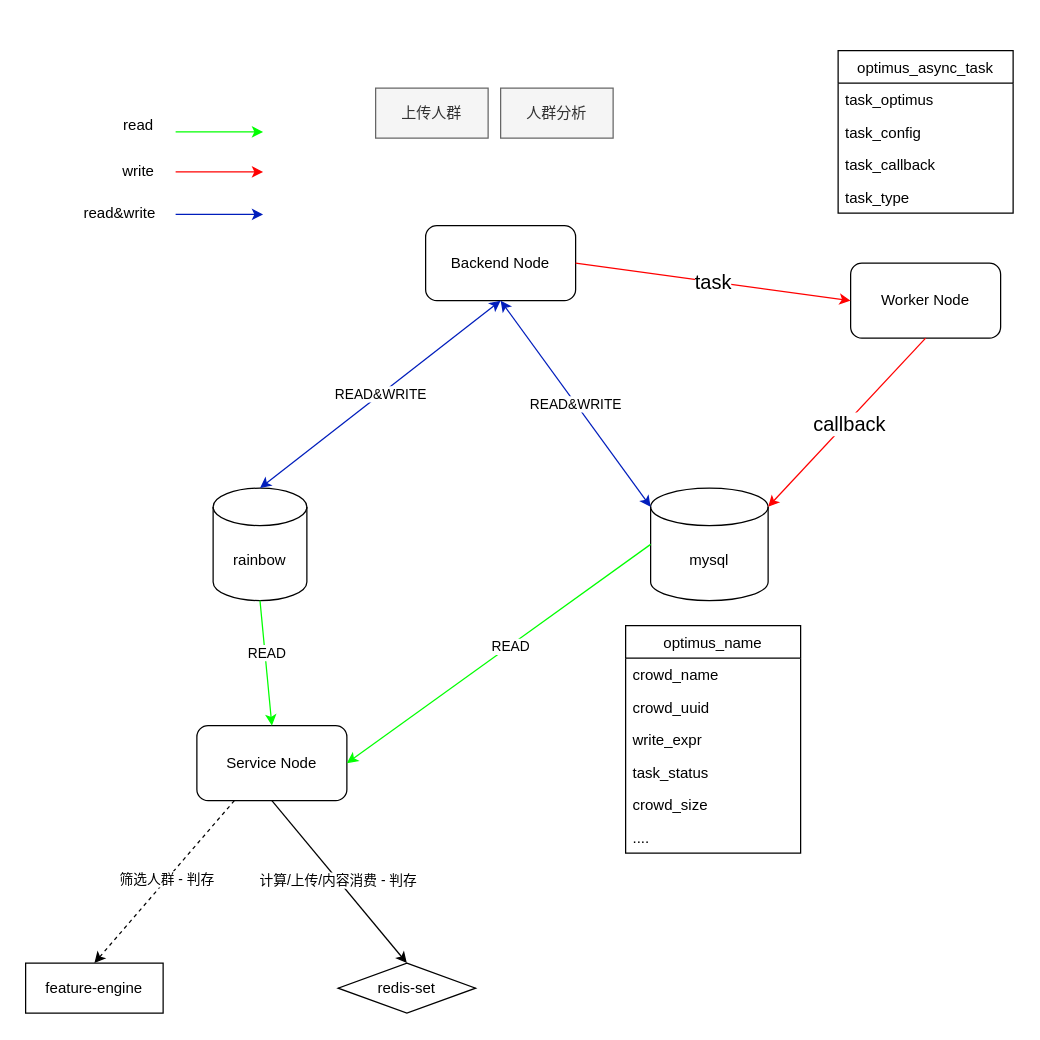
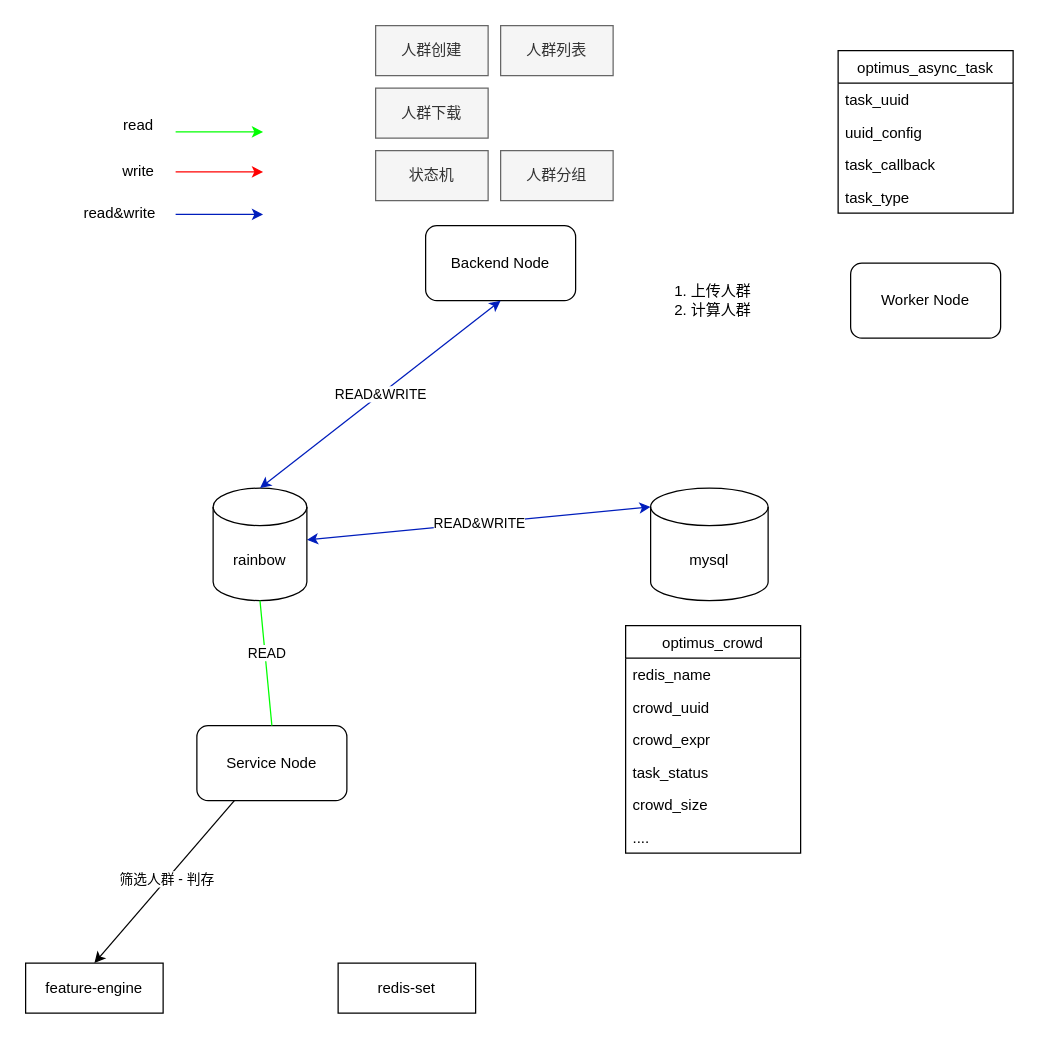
  <mxCell id="0" />
  <mxCell id="1" parent="0" />
  <mxCell id="2" value="Backend Node" style="rounded=1;whiteSpace=wrap;html=1;" vertex="1" parent="1"><mxGeometry x="340" y="180" width="120" height="60" as="geometry" /></mxCell>
  <mxCell id="3" value="Worker Node" style="rounded=1;whiteSpace=wrap;html=1;" vertex="1" parent="1"><mxGeometry x="680" y="210" width="120" height="60" as="geometry" /></mxCell>
  <mxCell id="4" value="mysql" style="shape=cylinder3;whiteSpace=wrap;html=1;boundedLbl=1;backgroundOutline=1;size=15;" vertex="1" parent="1"><mxGeometry x="520" y="390" width="94" height="90" as="geometry" /></mxCell>
- <mxCell id="5" value="" style="endArrow=classic;html=1;exitX=1;exitY=0.5;exitDx=0;exitDy=0;entryX=0;entryY=0.5;entryDx=0;entryDy=0;fillColor=#f8cecc;strokeColor=#FF0000;" edge="1" parent="1" source="2" target="3"><mxGeometry width="50" height="50" relative="1" as="geometry"><mxPoint x="240" y="300" as="sourcePoint" /><mxPoint x="580" y="230" as="targetPoint" /></mxGeometry></mxCell>
- <mxCell id="6" value="&lt;font style=&quot;font-size: 16px&quot;&gt;task&lt;/font&gt;" style="edgeLabel;html=1;align=center;verticalAlign=middle;resizable=0;points=[];" vertex="1" connectable="0" parent="5"><mxGeometry relative="1" as="geometry"><mxPoint as="offset" /></mxGeometry></mxCell>
- <mxCell id="7" value="" style="endArrow=classic;html=1;exitX=0.5;exitY=1;exitDx=0;exitDy=0;entryX=1;entryY=0;entryDx=0;entryDy=15;entryPerimeter=0;fillColor=#f8cecc;strokeColor=#FF0000;" edge="1" parent="1" source="3" target="4"><mxGeometry width="50" height="50" relative="1" as="geometry"><mxPoint x="470" y="220" as="sourcePoint" /><mxPoint x="604" y="220" as="targetPoint" /></mxGeometry></mxCell>
- <mxCell id="8" value="&lt;font style=&quot;font-size: 16px&quot;&gt;callback&lt;/font&gt;" style="edgeLabel;html=1;align=center;verticalAlign=middle;resizable=0;points=[];" vertex="1" connectable="0" parent="7"><mxGeometry x="-0.0" y="2" relative="1" as="geometry"><mxPoint as="offset" /></mxGeometry></mxCell>
- <mxCell id="10" value="READ&amp;amp;WRITE" style="endArrow=classic;startArrow=classic;html=1;entryX=0.5;entryY=1;entryDx=0;entryDy=0;exitX=0;exitY=0;exitDx=0;exitDy=15;exitPerimeter=0;fillColor=#0050ef;strokeColor=#001DBC;" edge="1" parent="1" source="4" target="2"><mxGeometry width="50" height="50" relative="1" as="geometry"><mxPoint x="430" y="340" as="sourcePoint" /><mxPoint x="480" y="290" as="targetPoint" /></mxGeometry></mxCell>
- <mxCell id="13" value="上传人群" style="rounded=0;whiteSpace=wrap;html=1;fillColor=#f5f5f5;strokeColor=#666666;fontColor=#333333;" vertex="1" parent="1"><mxGeometry x="300" y="70" width="90" height="40" as="geometry" /></mxCell>
- <mxCell id="14" value="人群分析" style="rounded=0;whiteSpace=wrap;html=1;fillColor=#f5f5f5;strokeColor=#666666;fontColor=#333333;" vertex="1" parent="1"><mxGeometry x="400" y="70" width="90" height="40" as="geometry" /></mxCell>
+ <mxCell id="9" value="&lt;div style=&quot;text-align: justify&quot;&gt;&lt;span&gt;1. 上传人群&lt;/span&gt;&lt;br&gt;&lt;span&gt;2. 计算人群&lt;/span&gt;&lt;br&gt;&lt;/div&gt;" style="text;html=1;strokeColor=none;fillColor=none;align=center;verticalAlign=middle;whiteSpace=wrap;rounded=0;" vertex="1" parent="1"><mxGeometry x="520" y="220" width="100" height="40" as="geometry" /></mxCell>
+ <mxCell id="10" value="READ&amp;amp;WRITE" style="endArrow=classic;startArrow=classic;html=1;exitX=0;exitY=0;exitDx=0;exitDy=15;exitPerimeter=0;fillColor=#0050ef;strokeColor=#001DBC;" edge="1" parent="1" source="4" target="29"><mxGeometry width="50" height="50" relative="1" as="geometry"><mxPoint x="430" y="340" as="sourcePoint" /><mxPoint x="480" y="290" as="targetPoint" /></mxGeometry></mxCell>
+ <mxCell id="11" value="人群创建" style="rounded=0;whiteSpace=wrap;html=1;fillColor=#f5f5f5;strokeColor=#666666;fontColor=#333333;" vertex="1" parent="1"><mxGeometry x="300" y="20" width="90" height="40" as="geometry" /></mxCell>
+ <mxCell id="12" value="人群列表" style="rounded=0;whiteSpace=wrap;html=1;fillColor=#f5f5f5;strokeColor=#666666;fontColor=#333333;" vertex="1" parent="1"><mxGeometry x="400" y="20" width="90" height="40" as="geometry" /></mxCell>
+ <mxCell id="13" value="人群下载" style="rounded=0;whiteSpace=wrap;html=1;fillColor=#f5f5f5;strokeColor=#666666;fontColor=#333333;" vertex="1" parent="1"><mxGeometry x="300" y="70" width="90" height="40" as="geometry" /></mxCell>
+ <mxCell id="15" value="状态机" style="rounded=0;whiteSpace=wrap;html=1;fillColor=#f5f5f5;strokeColor=#666666;fontColor=#333333;" vertex="1" parent="1"><mxGeometry x="300" y="120" width="90" height="40" as="geometry" /></mxCell>
+ <mxCell id="16" value="人群分组" style="rounded=0;whiteSpace=wrap;html=1;fillColor=#f5f5f5;strokeColor=#666666;fontColor=#333333;" vertex="1" parent="1"><mxGeometry x="400" y="120" width="90" height="40" as="geometry" /></mxCell>
  <mxCell id="17" value="optimus_async_task" style="swimlane;fontStyle=0;childLayout=stackLayout;horizontal=1;startSize=26;horizontalStack=0;resizeParent=1;resizeParentMax=0;resizeLast=0;collapsible=1;marginBottom=0;" vertex="1" parent="1"><mxGeometry x="670" y="40" width="140" height="130" as="geometry"><mxRectangle x="490" y="240" width="110" height="26" as="alternateBounds" /></mxGeometry></mxCell>
- <mxCell id="18" value="task_optimus" style="text;strokeColor=none;fillColor=none;align=left;verticalAlign=top;spacingLeft=4;spacingRight=4;overflow=hidden;rotatable=0;points=[[0,0.5],[1,0.5]];portConstraint=eastwest;" vertex="1" parent="17"><mxGeometry y="26" width="140" height="26" as="geometry" /></mxCell>
- <mxCell id="19" value="task_config" style="text;strokeColor=none;fillColor=none;align=left;verticalAlign=top;spacingLeft=4;spacingRight=4;overflow=hidden;rotatable=0;points=[[0,0.5],[1,0.5]];portConstraint=eastwest;" vertex="1" parent="17"><mxGeometry y="52" width="140" height="26" as="geometry" /></mxCell>
+ <mxCell id="18" value="task_uuid" style="text;strokeColor=none;fillColor=none;align=left;verticalAlign=top;spacingLeft=4;spacingRight=4;overflow=hidden;rotatable=0;points=[[0,0.5],[1,0.5]];portConstraint=eastwest;" vertex="1" parent="17"><mxGeometry y="26" width="140" height="26" as="geometry" /></mxCell>
+ <mxCell id="19" value="uuid_config" style="text;strokeColor=none;fillColor=none;align=left;verticalAlign=top;spacingLeft=4;spacingRight=4;overflow=hidden;rotatable=0;points=[[0,0.5],[1,0.5]];portConstraint=eastwest;" vertex="1" parent="17"><mxGeometry y="52" width="140" height="26" as="geometry" /></mxCell>
  <mxCell id="20" value="task_callback" style="text;strokeColor=none;fillColor=none;align=left;verticalAlign=top;spacingLeft=4;spacingRight=4;overflow=hidden;rotatable=0;points=[[0,0.5],[1,0.5]];portConstraint=eastwest;" vertex="1" parent="17"><mxGeometry y="78" width="140" height="26" as="geometry" /></mxCell>
  <mxCell id="21" value="task_type" style="text;strokeColor=none;fillColor=none;align=left;verticalAlign=top;spacingLeft=4;spacingRight=4;overflow=hidden;rotatable=0;points=[[0,0.5],[1,0.5]];portConstraint=eastwest;" vertex="1" parent="17"><mxGeometry y="104" width="140" height="26" as="geometry" /></mxCell>
- <mxCell id="22" value="optimus_name" style="swimlane;fontStyle=0;childLayout=stackLayout;horizontal=1;startSize=26;horizontalStack=0;resizeParent=1;resizeParentMax=0;resizeLast=0;collapsible=1;marginBottom=0;" vertex="1" parent="1"><mxGeometry x="500" y="500" width="140" height="182" as="geometry"><mxRectangle x="490" y="240" width="110" height="26" as="alternateBounds" /></mxGeometry></mxCell>
- <mxCell id="23" value="crowd_name" style="text;strokeColor=none;fillColor=none;align=left;verticalAlign=top;spacingLeft=4;spacingRight=4;overflow=hidden;rotatable=0;points=[[0,0.5],[1,0.5]];portConstraint=eastwest;" vertex="1" parent="22"><mxGeometry y="26" width="140" height="26" as="geometry" /></mxCell>
+ <mxCell id="22" value="optimus_crowd" style="swimlane;fontStyle=0;childLayout=stackLayout;horizontal=1;startSize=26;horizontalStack=0;resizeParent=1;resizeParentMax=0;resizeLast=0;collapsible=1;marginBottom=0;" vertex="1" parent="1"><mxGeometry x="500" y="500" width="140" height="182" as="geometry"><mxRectangle x="490" y="240" width="110" height="26" as="alternateBounds" /></mxGeometry></mxCell>
+ <mxCell id="23" value="redis_name" style="text;strokeColor=none;fillColor=none;align=left;verticalAlign=top;spacingLeft=4;spacingRight=4;overflow=hidden;rotatable=0;points=[[0,0.5],[1,0.5]];portConstraint=eastwest;" vertex="1" parent="22"><mxGeometry y="26" width="140" height="26" as="geometry" /></mxCell>
  <mxCell id="24" value="crowd_uuid" style="text;strokeColor=none;fillColor=none;align=left;verticalAlign=top;spacingLeft=4;spacingRight=4;overflow=hidden;rotatable=0;points=[[0,0.5],[1,0.5]];portConstraint=eastwest;" vertex="1" parent="22"><mxGeometry y="52" width="140" height="26" as="geometry" /></mxCell>
- <mxCell id="25" value="write_expr" style="text;strokeColor=none;fillColor=none;align=left;verticalAlign=top;spacingLeft=4;spacingRight=4;overflow=hidden;rotatable=0;points=[[0,0.5],[1,0.5]];portConstraint=eastwest;" vertex="1" parent="22"><mxGeometry y="78" width="140" height="26" as="geometry" /></mxCell>
+ <mxCell id="25" value="crowd_expr" style="text;strokeColor=none;fillColor=none;align=left;verticalAlign=top;spacingLeft=4;spacingRight=4;overflow=hidden;rotatable=0;points=[[0,0.5],[1,0.5]];portConstraint=eastwest;" vertex="1" parent="22"><mxGeometry y="78" width="140" height="26" as="geometry" /></mxCell>
  <mxCell id="26" value="task_status" style="text;strokeColor=none;fillColor=none;align=left;verticalAlign=top;spacingLeft=4;spacingRight=4;overflow=hidden;rotatable=0;points=[[0,0.5],[1,0.5]];portConstraint=eastwest;" vertex="1" parent="22"><mxGeometry y="104" width="140" height="26" as="geometry" /></mxCell>
  <mxCell id="27" value="crowd_size" style="text;strokeColor=none;fillColor=none;align=left;verticalAlign=top;spacingLeft=4;spacingRight=4;overflow=hidden;rotatable=0;points=[[0,0.5],[1,0.5]];portConstraint=eastwest;" vertex="1" parent="22"><mxGeometry y="130" width="140" height="26" as="geometry" /></mxCell>
  <mxCell id="28" value="...." style="text;strokeColor=none;fillColor=none;align=left;verticalAlign=top;spacingLeft=4;spacingRight=4;overflow=hidden;rotatable=0;points=[[0,0.5],[1,0.5]];portConstraint=eastwest;" vertex="1" parent="22"><mxGeometry y="156" width="140" height="26" as="geometry" /></mxCell>
  <mxCell id="29" value="rainbow" style="shape=cylinder3;whiteSpace=wrap;html=1;boundedLbl=1;backgroundOutline=1;size=15;" vertex="1" parent="1"><mxGeometry x="170" y="390" width="75" height="90" as="geometry" /></mxCell>
  <mxCell id="30" value="READ&amp;amp;WRITE" style="endArrow=classic;startArrow=classic;html=1;exitX=0.5;exitY=0;exitDx=0;exitDy=0;exitPerimeter=0;fillColor=#0050ef;strokeColor=#001DBC;" edge="1" parent="1" source="29"><mxGeometry width="50" height="50" relative="1" as="geometry"><mxPoint x="200" y="370" as="sourcePoint" /><mxPoint x="400" y="240" as="targetPoint" /></mxGeometry></mxCell>
  <mxCell id="31" value="Service Node" style="rounded=1;whiteSpace=wrap;html=1;" vertex="1" parent="1"><mxGeometry x="157" y="580" width="120" height="60" as="geometry" /></mxCell>
- <mxCell id="32" value="" style="endArrow=classic;html=1;exitX=0;exitY=0.5;exitDx=0;exitDy=0;exitPerimeter=0;entryX=1;entryY=0.5;entryDx=0;entryDy=0;fillColor=#d5e8d4;strokeColor=#00FF00;" edge="1" parent="1" source="4" target="31"><mxGeometry width="50" height="50" relative="1" as="geometry"><mxPoint x="370" y="610" as="sourcePoint" /><mxPoint x="420" y="560" as="targetPoint" /></mxGeometry></mxCell>
- <mxCell id="33" value="READ" style="edgeLabel;html=1;align=center;verticalAlign=middle;resizable=0;points=[];" vertex="1" connectable="0" parent="32"><mxGeometry x="-0.071" relative="1" as="geometry"><mxPoint as="offset" /></mxGeometry></mxCell>
- <mxCell id="34" value="" style="endArrow=classic;html=1;exitX=0.5;exitY=1;exitDx=0;exitDy=0;exitPerimeter=0;entryX=0.5;entryY=0;entryDx=0;entryDy=0;fillColor=#d5e8d4;strokeColor=#00FF00;" edge="1" parent="1" source="29" target="31"><mxGeometry width="50" height="50" relative="1" as="geometry"><mxPoint x="530" y="445" as="sourcePoint" /><mxPoint x="287" y="620" as="targetPoint" /></mxGeometry></mxCell>
+ <mxCell id="34" value="" style="endArrow=none;html=1;exitX=0.5;exitY=1;exitDx=0;exitDy=0;exitPerimeter=0;entryX=0.5;entryY=0;entryDx=0;entryDy=0;fillColor=#d5e8d4;strokeColor=#00FF00;" edge="1" parent="1" source="29" target="31"><mxGeometry width="50" height="50" relative="1" as="geometry"><mxPoint x="530" y="445" as="sourcePoint" /><mxPoint x="287" y="620" as="targetPoint" /></mxGeometry></mxCell>
  <mxCell id="35" value="READ" style="edgeLabel;html=1;align=center;verticalAlign=middle;resizable=0;points=[];" vertex="1" connectable="0" parent="34"><mxGeometry x="-0.16" y="1" relative="1" as="geometry"><mxPoint as="offset" /></mxGeometry></mxCell>
  <mxCell id="36" value="" style="endArrow=classic;html=1;fillColor=#dae8fc;strokeColor=#00FF00;" edge="1" parent="1"><mxGeometry width="50" height="50" relative="1" as="geometry"><mxPoint x="140" y="105" as="sourcePoint" /><mxPoint x="210" y="105" as="targetPoint" /></mxGeometry></mxCell>
  <mxCell id="37" value="" style="endArrow=classic;html=1;fillColor=#f8cecc;strokeColor=#FF0000;" edge="1" parent="1"><mxGeometry width="50" height="50" relative="1" as="geometry"><mxPoint x="140" y="137" as="sourcePoint" /><mxPoint x="210" y="137" as="targetPoint" /></mxGeometry></mxCell>
  <mxCell id="38" value="" style="endArrow=classic;html=1;fillColor=#e1d5e7;strokeColor=#001DBC;" edge="1" parent="1"><mxGeometry width="50" height="50" relative="1" as="geometry"><mxPoint x="140" y="171" as="sourcePoint" /><mxPoint x="210" y="171" as="targetPoint" /></mxGeometry></mxCell>
  <mxCell id="39" value="read" style="text;html=1;align=center;verticalAlign=middle;resizable=0;points=[];autosize=1;strokeColor=none;fillColor=none;" vertex="1" parent="1"><mxGeometry x="90" y="90" width="40" height="20" as="geometry" /></mxCell>
  <mxCell id="40" value="write" style="text;html=1;align=center;verticalAlign=middle;resizable=0;points=[];autosize=1;strokeColor=none;fillColor=none;" vertex="1" parent="1"><mxGeometry x="90" y="127" width="40" height="20" as="geometry" /></mxCell>
  <mxCell id="41" value="read&amp;amp;write" style="text;html=1;align=center;verticalAlign=middle;resizable=0;points=[];autosize=1;strokeColor=none;fillColor=none;" vertex="1" parent="1"><mxGeometry x="60" y="160" width="70" height="20" as="geometry" /></mxCell>
  <mxCell id="42" value="feature-engine" style="rounded=0;whiteSpace=wrap;html=1;" vertex="1" parent="1"><mxGeometry x="20" y="770" width="110" height="40" as="geometry" /></mxCell>
- <mxCell id="43" value="" style="endArrow=classic;html=1;exitX=0.25;exitY=1;exitDx=0;exitDy=0;entryX=0.5;entryY=0;entryDx=0;entryDy=0;dashed=1;" edge="1" parent="1" source="31" target="42"><mxGeometry width="50" height="50" relative="1" as="geometry"><mxPoint x="50" y="720" as="sourcePoint" /><mxPoint x="100" y="670" as="targetPoint" /></mxGeometry></mxCell>
+ <mxCell id="43" value="" style="endArrow=classic;html=1;exitX=0.25;exitY=1;exitDx=0;exitDy=0;entryX=0.5;entryY=0;entryDx=0;entryDy=0;" edge="1" parent="1" source="31" target="42"><mxGeometry width="50" height="50" relative="1" as="geometry"><mxPoint x="50" y="720" as="sourcePoint" /><mxPoint x="100" y="670" as="targetPoint" /></mxGeometry></mxCell>
  <mxCell id="44" value="筛选人群 - 判存" style="edgeLabel;html=1;align=center;verticalAlign=middle;resizable=0;points=[];" vertex="1" connectable="0" parent="43"><mxGeometry x="-0.032" relative="1" as="geometry"><mxPoint as="offset" /></mxGeometry></mxCell>
- <mxCell id="45" value="redis-set" style="rhombus;whiteSpace=wrap;html=1;" vertex="1" parent="1"><mxGeometry x="270" y="770" width="110" height="40" as="geometry" /></mxCell>
- <mxCell id="46" value="" style="endArrow=classic;html=1;exitX=0.5;exitY=1;exitDx=0;exitDy=0;entryX=0.5;entryY=0;entryDx=0;entryDy=0;" edge="1" parent="1" target="45" source="31"><mxGeometry width="50" height="50" relative="1" as="geometry"><mxPoint x="390" y="650" as="sourcePoint" /><mxPoint x="303" y="680" as="targetPoint" /></mxGeometry></mxCell>
- <mxCell id="47" value="计算/上传/内容消费 - 判存" style="edgeLabel;html=1;align=center;verticalAlign=middle;resizable=0;points=[];" vertex="1" connectable="0" parent="46"><mxGeometry x="-0.032" relative="1" as="geometry"><mxPoint as="offset" /></mxGeometry></mxCell>
+ <mxCell id="45" value="redis-set" style="rounded=0;whiteSpace=wrap;html=1;" vertex="1" parent="1"><mxGeometry x="270" y="770" width="110" height="40" as="geometry" /></mxCell>
